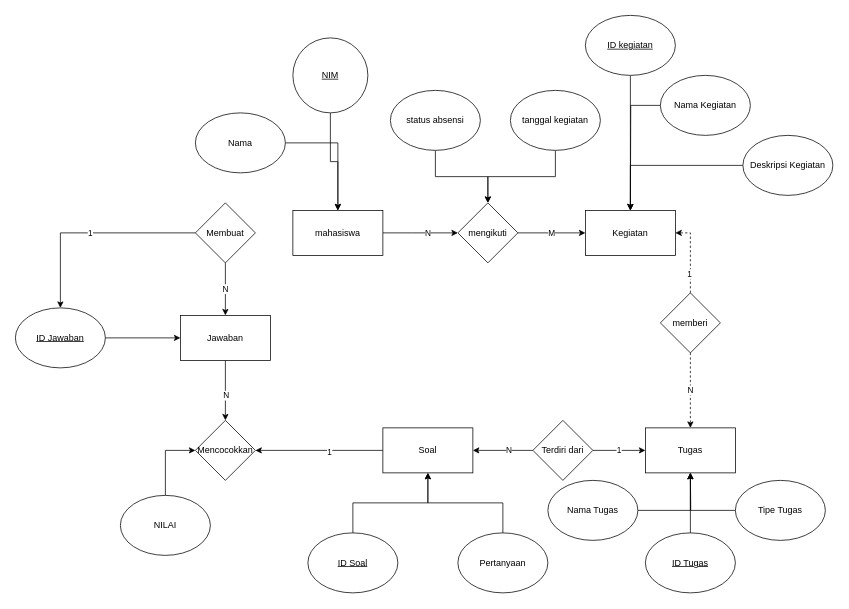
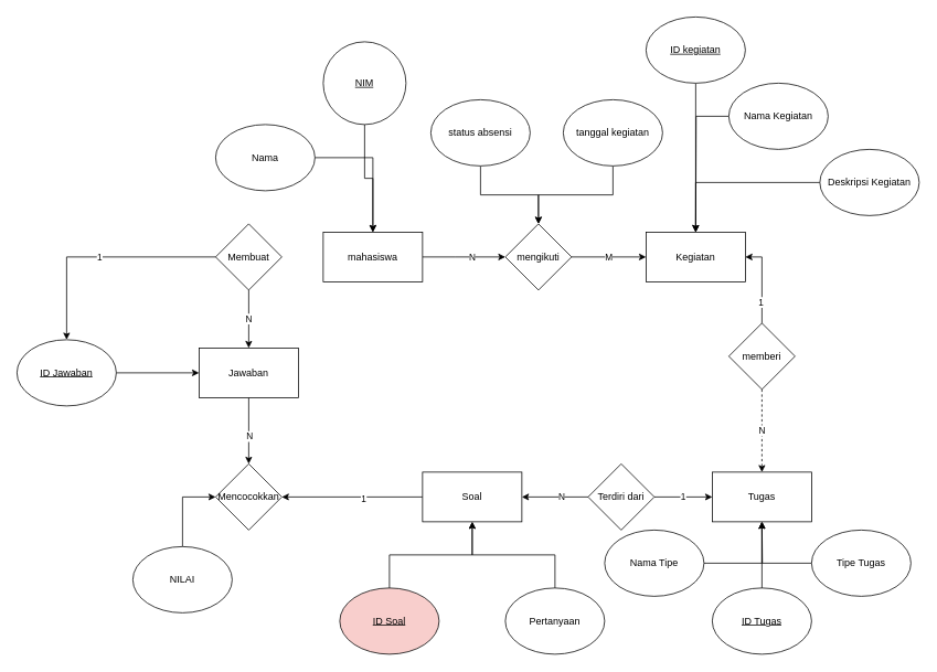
  <mxCell id="0" />
  <mxCell id="1" parent="0" />
  <mxCell id="2" value="M" style="edgeStyle=orthogonalEdgeStyle;rounded=0;orthogonalLoop=1;jettySize=auto;html=1;entryX=0;entryY=0.5;entryDx=0;entryDy=0;" parent="1" source="3" target="15" edge="1"><mxGeometry relative="1" as="geometry" /></mxCell>
  <mxCell id="3" value="mengikuti" style="rhombus;whiteSpace=wrap;html=1;" parent="1" vertex="1"><mxGeometry x="610" y="270" width="80" height="80" as="geometry" /></mxCell>
  <mxCell id="4" style="edgeStyle=orthogonalEdgeStyle;rounded=0;orthogonalLoop=1;jettySize=auto;html=1;entryX=0.5;entryY=0;entryDx=0;entryDy=0;" parent="1" source="5" target="3" edge="1"><mxGeometry relative="1" as="geometry" /></mxCell>
  <mxCell id="5" value="status absensi" style="ellipse;whiteSpace=wrap;html=1;" parent="1" vertex="1"><mxGeometry x="520" y="120" width="120" height="80" as="geometry" /></mxCell>
  <mxCell id="6" style="edgeStyle=orthogonalEdgeStyle;rounded=0;orthogonalLoop=1;jettySize=auto;html=1;entryX=0.5;entryY=0;entryDx=0;entryDy=0;" parent="1" source="7" target="3" edge="1"><mxGeometry relative="1" as="geometry" /></mxCell>
  <mxCell id="7" value="tanggal kegiatan" style="ellipse;whiteSpace=wrap;html=1;" parent="1" vertex="1"><mxGeometry x="680" y="120" width="120" height="80" as="geometry" /></mxCell>
- <mxCell id="8" style="edgeStyle=orthogonalEdgeStyle;rounded=0;orthogonalLoop=1;jettySize=auto;html=1;entryX=1;entryY=0.5;entryDx=0;entryDy=0;dashed=1;" parent="1" source="11" target="15" edge="1"><mxGeometry relative="1" as="geometry" /></mxCell>
+ <mxCell id="8" style="edgeStyle=orthogonalEdgeStyle;rounded=0;orthogonalLoop=1;jettySize=auto;html=1;entryX=1;entryY=0.5;entryDx=0;entryDy=0;" parent="1" source="11" target="15" edge="1"><mxGeometry relative="1" as="geometry" /></mxCell>
  <mxCell id="9" value="1" style="edgeLabel;html=1;align=center;verticalAlign=middle;resizable=0;points=[];" parent="8" vertex="1" connectable="0"><mxGeometry x="-0.49" y="2" relative="1" as="geometry"><mxPoint as="offset" /></mxGeometry></mxCell>
  <mxCell id="10" value="N" style="edgeStyle=orthogonalEdgeStyle;rounded=0;orthogonalLoop=1;jettySize=auto;html=1;entryX=0.5;entryY=0;entryDx=0;entryDy=0;dashed=1;" parent="1" source="11" target="16" edge="1"><mxGeometry relative="1" as="geometry" /></mxCell>
  <mxCell id="11" value="memberi" style="rhombus;whiteSpace=wrap;html=1;" parent="1" vertex="1"><mxGeometry x="880" y="390" width="80" height="80" as="geometry" /></mxCell>
  <mxCell id="12" value="" style="edgeStyle=orthogonalEdgeStyle;rounded=0;orthogonalLoop=1;jettySize=auto;html=1;" parent="1" source="14" target="3" edge="1"><mxGeometry relative="1" as="geometry"><Array as="points"><mxPoint x="550" y="310" /><mxPoint x="550" y="310" /></Array></mxGeometry></mxCell>
  <mxCell id="13" value="N" style="edgeLabel;html=1;align=center;verticalAlign=middle;resizable=0;points=[];" parent="12" vertex="1" connectable="0"><mxGeometry x="0.173" relative="1" as="geometry"><mxPoint as="offset" /></mxGeometry></mxCell>
  <mxCell id="14" value="mahasiswa" style="rounded=0;whiteSpace=wrap;html=1;" parent="1" vertex="1"><mxGeometry x="390" y="280" width="120" height="60" as="geometry" /></mxCell>
  <mxCell id="15" value="Kegiatan" style="rounded=0;whiteSpace=wrap;html=1;" parent="1" vertex="1"><mxGeometry x="780" y="280" width="120" height="60" as="geometry" /></mxCell>
  <mxCell id="16" value="Tugas" style="rounded=0;whiteSpace=wrap;html=1;" parent="1" vertex="1"><mxGeometry x="860" y="570" width="120" height="60" as="geometry" /></mxCell>
  <mxCell id="17" value="1" style="edgeStyle=orthogonalEdgeStyle;rounded=0;orthogonalLoop=1;jettySize=auto;html=1;" parent="1" source="20" target="16" edge="1"><mxGeometry relative="1" as="geometry" /></mxCell>
  <mxCell id="18" style="edgeStyle=orthogonalEdgeStyle;rounded=0;orthogonalLoop=1;jettySize=auto;html=1;entryX=1;entryY=0.5;entryDx=0;entryDy=0;" parent="1" source="20" target="23" edge="1"><mxGeometry relative="1" as="geometry" /></mxCell>
  <mxCell id="19" value="N" style="edgeLabel;html=1;align=center;verticalAlign=middle;resizable=0;points=[];" parent="18" vertex="1" connectable="0"><mxGeometry x="-0.187" y="-1" relative="1" as="geometry"><mxPoint as="offset" /></mxGeometry></mxCell>
  <mxCell id="20" value="Terdiri dari" style="rhombus;whiteSpace=wrap;html=1;" parent="1" vertex="1"><mxGeometry x="710" y="560" width="80" height="80" as="geometry" /></mxCell>
  <mxCell id="21" style="edgeStyle=orthogonalEdgeStyle;rounded=0;orthogonalLoop=1;jettySize=auto;html=1;entryX=1;entryY=0.5;entryDx=0;entryDy=0;" parent="1" source="23" target="30" edge="1"><mxGeometry relative="1" as="geometry" /></mxCell>
  <mxCell id="22" value="1" style="edgeLabel;html=1;align=center;verticalAlign=middle;resizable=0;points=[];" parent="21" vertex="1" connectable="0"><mxGeometry x="-0.151" y="1" relative="1" as="geometry"><mxPoint as="offset" /></mxGeometry></mxCell>
  <mxCell id="23" value="Soal" style="rounded=0;whiteSpace=wrap;html=1;" parent="1" vertex="1"><mxGeometry x="510" y="570" width="120" height="60" as="geometry" /></mxCell>
  <mxCell id="24" style="edgeStyle=orthogonalEdgeStyle;rounded=0;orthogonalLoop=1;jettySize=auto;html=1;" parent="1" source="26" target="30" edge="1"><mxGeometry relative="1" as="geometry" /></mxCell>
  <mxCell id="25" value="N" style="edgeLabel;html=1;align=center;verticalAlign=middle;resizable=0;points=[];" parent="24" vertex="1" connectable="0"><mxGeometry x="0.156" relative="1" as="geometry"><mxPoint as="offset" /></mxGeometry></mxCell>
  <mxCell id="26" value="Jawaban" style="rounded=0;whiteSpace=wrap;html=1;" parent="1" vertex="1"><mxGeometry x="240" y="420" width="120" height="60" as="geometry" /></mxCell>
  <mxCell id="27" value="1" style="edgeStyle=orthogonalEdgeStyle;rounded=0;orthogonalLoop=1;jettySize=auto;html=1;" parent="1" source="29" target="54" edge="1"><mxGeometry relative="1" as="geometry" /></mxCell>
  <mxCell id="28" value="N" style="edgeStyle=orthogonalEdgeStyle;rounded=0;orthogonalLoop=1;jettySize=auto;html=1;" parent="1" source="29" target="26" edge="1"><mxGeometry relative="1" as="geometry" /></mxCell>
  <mxCell id="29" value="Membuat" style="rhombus;whiteSpace=wrap;html=1;" parent="1" vertex="1"><mxGeometry x="260" y="270" width="80" height="80" as="geometry" /></mxCell>
  <mxCell id="30" value="Mencocokkan" style="rhombus;whiteSpace=wrap;html=1;" parent="1" vertex="1"><mxGeometry x="260" y="560" width="80" height="80" as="geometry" /></mxCell>
  <mxCell id="31" style="edgeStyle=orthogonalEdgeStyle;rounded=0;orthogonalLoop=1;jettySize=auto;html=1;entryX=0.5;entryY=0;entryDx=0;entryDy=0;" parent="1" source="32" target="14" edge="1"><mxGeometry relative="1" as="geometry" /></mxCell>
  <mxCell id="32" value="Nama" style="ellipse;whiteSpace=wrap;html=1;" parent="1" vertex="1"><mxGeometry x="260" y="150" width="120" height="80" as="geometry" /></mxCell>
  <mxCell id="33" style="edgeStyle=orthogonalEdgeStyle;rounded=0;orthogonalLoop=1;jettySize=auto;html=1;" parent="1" source="34" target="14" edge="1"><mxGeometry relative="1" as="geometry" /></mxCell>
  <mxCell id="34" value="&lt;u&gt;NIM&lt;/u&gt;" style="ellipse;whiteSpace=wrap;html=1;" parent="1" vertex="1"><mxGeometry x="390" y="50" width="100" height="100" as="geometry" /></mxCell>
  <mxCell id="35" style="edgeStyle=orthogonalEdgeStyle;rounded=0;orthogonalLoop=1;jettySize=auto;html=1;entryX=0.5;entryY=0;entryDx=0;entryDy=0;" parent="1" source="36" target="15" edge="1"><mxGeometry relative="1" as="geometry" /></mxCell>
  <mxCell id="36" value="&lt;u&gt;ID kegiatan&lt;/u&gt;" style="ellipse;whiteSpace=wrap;html=1;" parent="1" vertex="1"><mxGeometry x="780" y="20" width="120" height="80" as="geometry" /></mxCell>
  <mxCell id="37" style="edgeStyle=orthogonalEdgeStyle;rounded=0;orthogonalLoop=1;jettySize=auto;html=1;" parent="1" source="38" edge="1"><mxGeometry relative="1" as="geometry"><mxPoint x="840" y="280" as="targetPoint" /></mxGeometry></mxCell>
  <mxCell id="38" value="Nama Kegiatan" style="ellipse;whiteSpace=wrap;html=1;" parent="1" vertex="1"><mxGeometry x="880" y="100" width="120" height="80" as="geometry" /></mxCell>
  <mxCell id="39" style="edgeStyle=orthogonalEdgeStyle;rounded=0;orthogonalLoop=1;jettySize=auto;html=1;entryX=0.5;entryY=0;entryDx=0;entryDy=0;" parent="1" source="40" target="15" edge="1"><mxGeometry relative="1" as="geometry" /></mxCell>
  <mxCell id="40" value="Deskripsi Kegiatan" style="ellipse;whiteSpace=wrap;html=1;" parent="1" vertex="1"><mxGeometry x="990" y="180" width="120" height="80" as="geometry" /></mxCell>
  <mxCell id="41" style="edgeStyle=orthogonalEdgeStyle;rounded=0;orthogonalLoop=1;jettySize=auto;html=1;" parent="1" source="42" target="16" edge="1"><mxGeometry relative="1" as="geometry" /></mxCell>
- <mxCell id="42" value="Nama Tugas" style="ellipse;whiteSpace=wrap;html=1;" parent="1" vertex="1"><mxGeometry x="730" y="640" width="120" height="80" as="geometry" /></mxCell>
+ <mxCell id="42" value="Nama Tipe" style="ellipse;whiteSpace=wrap;html=1;" parent="1" vertex="1"><mxGeometry x="730" y="640" width="120" height="80" as="geometry" /></mxCell>
  <mxCell id="43" style="edgeStyle=orthogonalEdgeStyle;rounded=0;orthogonalLoop=1;jettySize=auto;html=1;" parent="1" source="44" edge="1"><mxGeometry relative="1" as="geometry"><mxPoint x="920" y="630" as="targetPoint" /></mxGeometry></mxCell>
  <mxCell id="44" value="Tipe Tugas" style="ellipse;whiteSpace=wrap;html=1;" parent="1" vertex="1"><mxGeometry x="980" y="640" width="120" height="80" as="geometry" /></mxCell>
  <mxCell id="45" style="edgeStyle=orthogonalEdgeStyle;rounded=0;orthogonalLoop=1;jettySize=auto;html=1;entryX=0.5;entryY=1;entryDx=0;entryDy=0;" parent="1" source="46" target="16" edge="1"><mxGeometry relative="1" as="geometry" /></mxCell>
  <mxCell id="46" value="&lt;u&gt;ID Tugas&lt;/u&gt;" style="ellipse;whiteSpace=wrap;html=1;" parent="1" vertex="1"><mxGeometry x="860" y="710" width="120" height="80" as="geometry" /></mxCell>
  <mxCell id="47" style="edgeStyle=orthogonalEdgeStyle;rounded=0;orthogonalLoop=1;jettySize=auto;html=1;entryX=0.5;entryY=1;entryDx=0;entryDy=0;" parent="1" source="48" target="23" edge="1"><mxGeometry relative="1" as="geometry" /></mxCell>
- <mxCell id="48" value="&lt;u&gt;ID Soal&lt;/u&gt;" style="ellipse;whiteSpace=wrap;html=1;" parent="1" vertex="1"><mxGeometry x="410" y="710" width="120" height="80" as="geometry" /></mxCell>
+ <mxCell id="48" value="&lt;u&gt;ID Soal&lt;/u&gt;" style="ellipse;whiteSpace=wrap;html=1;fillColor=#f8cecc;" parent="1" vertex="1"><mxGeometry x="410" y="710" width="120" height="80" as="geometry" /></mxCell>
  <mxCell id="49" style="edgeStyle=orthogonalEdgeStyle;rounded=0;orthogonalLoop=1;jettySize=auto;html=1;entryX=0.5;entryY=1;entryDx=0;entryDy=0;" parent="1" source="50" target="23" edge="1"><mxGeometry relative="1" as="geometry" /></mxCell>
  <mxCell id="50" value="Pertanyaan" style="ellipse;whiteSpace=wrap;html=1;" parent="1" vertex="1"><mxGeometry x="610" y="710" width="120" height="80" as="geometry" /></mxCell>
  <mxCell id="51" style="edgeStyle=orthogonalEdgeStyle;rounded=0;orthogonalLoop=1;jettySize=auto;html=1;entryX=0;entryY=0.5;entryDx=0;entryDy=0;" parent="1" source="52" target="30" edge="1"><mxGeometry relative="1" as="geometry" /></mxCell>
  <mxCell id="52" value="NILAI" style="ellipse;whiteSpace=wrap;html=1;" parent="1" vertex="1"><mxGeometry x="160" y="660" width="120" height="80" as="geometry" /></mxCell>
  <mxCell id="53" style="edgeStyle=orthogonalEdgeStyle;rounded=0;orthogonalLoop=1;jettySize=auto;html=1;entryX=0;entryY=0.5;entryDx=0;entryDy=0;" parent="1" source="54" target="26" edge="1"><mxGeometry relative="1" as="geometry" /></mxCell>
  <mxCell id="54" value="&lt;u&gt;ID Jawaban&lt;/u&gt;" style="ellipse;whiteSpace=wrap;html=1;" parent="1" vertex="1"><mxGeometry x="20" y="410" width="120" height="80" as="geometry" /></mxCell>
